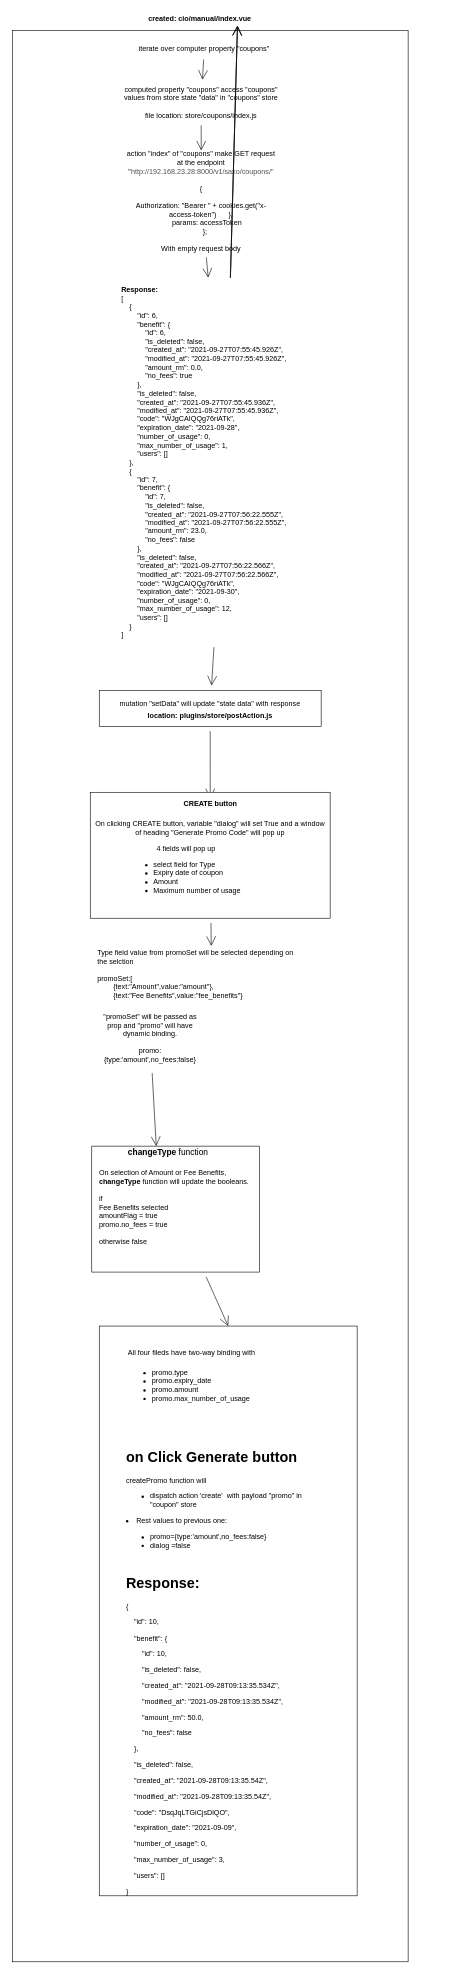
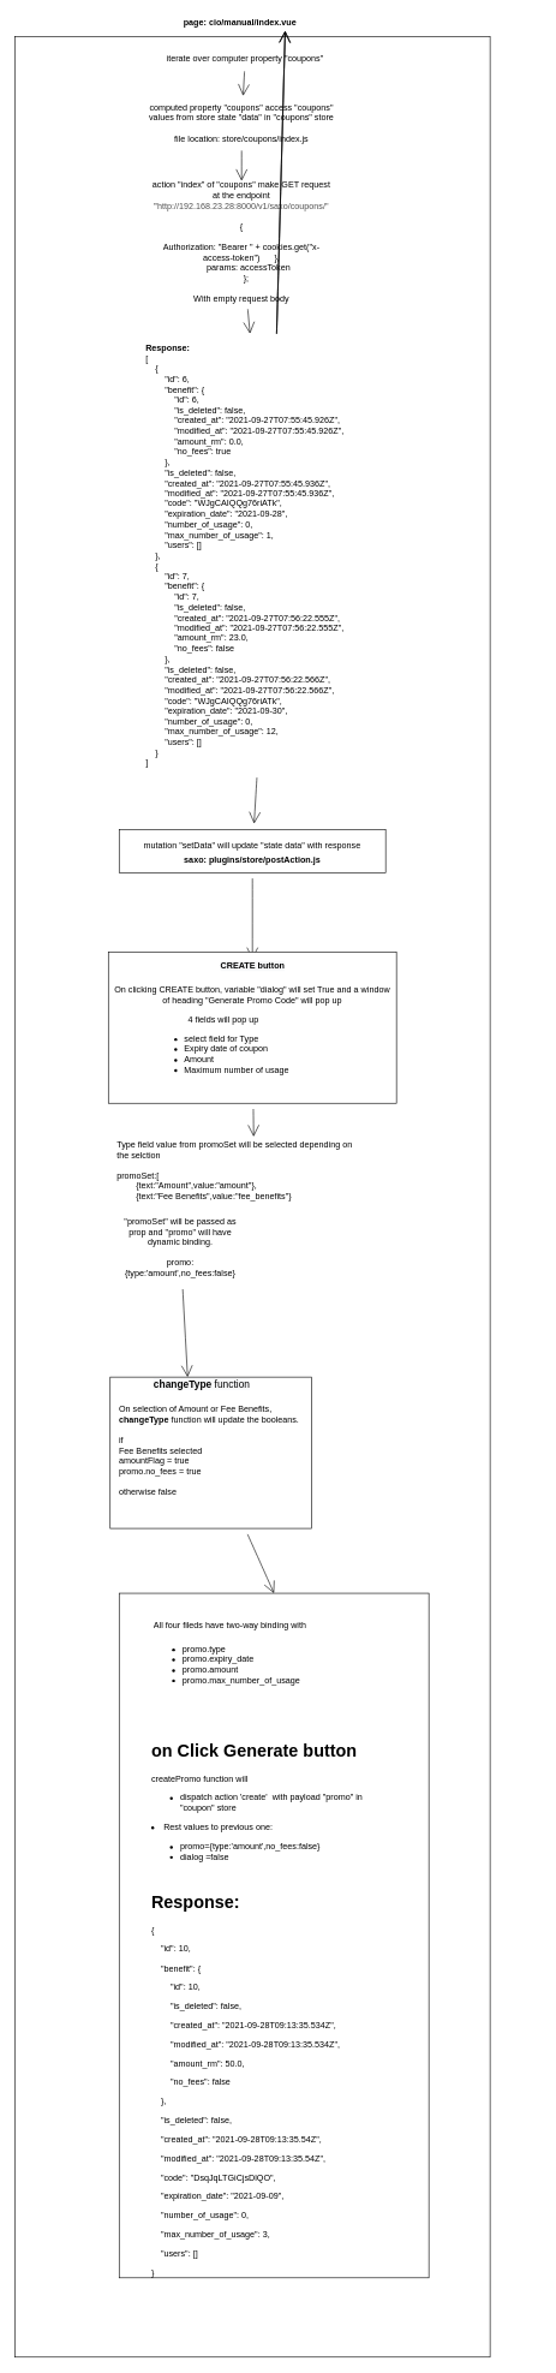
  <mxCell id="0" />
  <mxCell id="1" parent="0" />
  <mxCell id="2" value="" style="rounded=0;whiteSpace=wrap;html=1;hachureGap=4;pointerEvents=0;" vertex="1" parent="1"><mxGeometry x="110" y="1330" width="540" height="530" as="geometry" /></mxCell>
  <mxCell id="3" value="" style="rounded=0;whiteSpace=wrap;html=1;hachureGap=4;pointerEvents=0;" vertex="1" parent="1"><mxGeometry x="210" y="300" width="370" height="820" as="geometry" /></mxCell>
  <mxCell id="4" value="" style="rounded=0;whiteSpace=wrap;html=1;hachureGap=4;pointerEvents=0;" vertex="1" parent="1"><mxGeometry x="20" y="50" width="660" height="3220" as="geometry" /></mxCell>
- <mxCell id="5" value="&lt;b&gt;created: cio/manual/index.vue&lt;/b&gt;" style="text;html=1;strokeColor=none;fillColor=none;align=center;verticalAlign=middle;whiteSpace=wrap;rounded=0;hachureGap=4;pointerEvents=0;" vertex="1" parent="1"><mxGeometry x="222.5" y="20" width="220" height="20" as="geometry" /></mxCell>
+ <mxCell id="5" value="&lt;b&gt;page: cio/manual/index.vue&lt;/b&gt;" style="text;html=1;strokeColor=none;fillColor=none;align=center;verticalAlign=middle;whiteSpace=wrap;rounded=0;hachureGap=4;pointerEvents=0;" vertex="1" parent="1"><mxGeometry x="222.5" y="20" width="220" height="20" as="geometry" /></mxCell>
  <mxCell id="6" style="edgeStyle=none;curved=1;rounded=0;orthogonalLoop=1;jettySize=auto;html=1;endArrow=open;startSize=14;endSize=14;sourcePerimeterSpacing=8;targetPerimeterSpacing=8;" edge="1" parent="1" source="7" target="9"><mxGeometry relative="1" as="geometry" /></mxCell>
  <mxCell id="7" value="iterate over computer property &quot;coupons&quot;&lt;br&gt;" style="text;html=1;strokeColor=none;fillColor=none;align=center;verticalAlign=middle;whiteSpace=wrap;rounded=0;hachureGap=4;pointerEvents=0;" vertex="1" parent="1"><mxGeometry x="210" y="70" width="260" height="20" as="geometry" /></mxCell>
  <mxCell id="8" style="edgeStyle=none;curved=1;rounded=0;orthogonalLoop=1;jettySize=auto;html=1;entryX=0.5;entryY=0;entryDx=0;entryDy=0;endArrow=open;startSize=14;endSize=14;sourcePerimeterSpacing=8;targetPerimeterSpacing=8;" edge="1" parent="1" source="9" target="11"><mxGeometry relative="1" as="geometry" /></mxCell>
  <mxCell id="9" value="computed property &quot;coupons&quot; access &quot;coupons&quot; values from store state &quot;data&quot; in &quot;coupons&quot; store&lt;br&gt;&lt;br&gt;file location: store/coupons/index.js" style="text;html=1;strokeColor=none;fillColor=none;align=center;verticalAlign=middle;whiteSpace=wrap;rounded=0;hachureGap=4;pointerEvents=0;" vertex="1" parent="1"><mxGeometry x="205" y="140" width="260" height="60" as="geometry" /></mxCell>
  <mxCell id="10" style="edgeStyle=none;curved=1;rounded=0;orthogonalLoop=1;jettySize=auto;html=1;endArrow=open;startSize=14;endSize=14;sourcePerimeterSpacing=8;targetPerimeterSpacing=8;" edge="1" parent="1" source="11" target="16"><mxGeometry relative="1" as="geometry" /></mxCell>
  <mxCell id="11" value="action &quot;index&quot; of &quot;coupons&quot; make GET request at the endpoint &quot;&lt;span style=&quot;color: rgb(80 , 80 , 80) ; font-family: &amp;#34;opensans&amp;#34; , &amp;#34;helvetica&amp;#34; , &amp;#34;arial&amp;#34; , sans-serif ; background-color: rgb(255 , 255 , 255)&quot;&gt;http://192.168.23.28:8000/v1/saxo/coupons/&quot;&lt;br&gt;&lt;br&gt;&lt;/span&gt;&lt;div&gt;{&lt;/div&gt;&lt;div&gt;&lt;br&gt;&lt;/div&gt;&lt;div&gt;Authorization: &quot;Bearer &quot; + cookies.get(&quot;x-access-token&quot;)&amp;nbsp; &amp;nbsp; &amp;nbsp; },&lt;/div&gt;&lt;div&gt;&amp;nbsp; &amp;nbsp; &amp;nbsp; params: accessToken&lt;/div&gt;&lt;div&gt;&amp;nbsp; &amp;nbsp; };&lt;/div&gt;&lt;div&gt;&lt;br&gt;&lt;/div&gt;&lt;div&gt;With empty request body&lt;/div&gt;" style="text;html=1;strokeColor=none;fillColor=none;align=center;verticalAlign=middle;whiteSpace=wrap;rounded=0;hachureGap=4;pointerEvents=0;" vertex="1" parent="1"><mxGeometry x="205" y="250" width="260" height="170" as="geometry" /></mxCell>
  <mxCell id="12" style="edgeStyle=none;curved=1;rounded=0;orthogonalLoop=1;jettySize=auto;html=1;endArrow=open;startSize=14;endSize=14;sourcePerimeterSpacing=8;targetPerimeterSpacing=8;" edge="1" parent="1" source="16" target="4"><mxGeometry relative="1" as="geometry" /></mxCell>
  <mxCell id="13" style="edgeStyle=none;curved=1;rounded=0;orthogonalLoop=1;jettySize=auto;html=1;endArrow=open;startSize=14;endSize=14;sourcePerimeterSpacing=8;targetPerimeterSpacing=8;" edge="1" parent="1" source="16" target="4"><mxGeometry relative="1" as="geometry" /></mxCell>
  <mxCell id="14" style="edgeStyle=none;curved=1;rounded=0;orthogonalLoop=1;jettySize=auto;html=1;endArrow=open;startSize=14;endSize=14;sourcePerimeterSpacing=8;targetPerimeterSpacing=8;" edge="1" parent="1" source="16" target="4"><mxGeometry relative="1" as="geometry" /></mxCell>
  <mxCell id="15" style="edgeStyle=none;curved=1;rounded=0;orthogonalLoop=1;jettySize=auto;html=1;endArrow=open;startSize=14;endSize=14;sourcePerimeterSpacing=8;targetPerimeterSpacing=8;" edge="1" parent="1" source="16" target="22"><mxGeometry relative="1" as="geometry" /></mxCell>
  <mxCell id="16" value="&lt;b&gt;Response:&lt;/b&gt;&lt;br&gt;&lt;div&gt;[&lt;/div&gt;&lt;div&gt;&amp;nbsp; &amp;nbsp; {&lt;/div&gt;&lt;div&gt;&amp;nbsp; &amp;nbsp; &amp;nbsp; &amp;nbsp; &quot;id&quot;: 6,&lt;/div&gt;&lt;div&gt;&amp;nbsp; &amp;nbsp; &amp;nbsp; &amp;nbsp; &quot;benefit&quot;: {&lt;/div&gt;&lt;div&gt;&amp;nbsp; &amp;nbsp; &amp;nbsp; &amp;nbsp; &amp;nbsp; &amp;nbsp; &quot;id&quot;: 6,&lt;/div&gt;&lt;div&gt;&amp;nbsp; &amp;nbsp; &amp;nbsp; &amp;nbsp; &amp;nbsp; &amp;nbsp; &quot;is_deleted&quot;: false,&lt;/div&gt;&lt;div&gt;&amp;nbsp; &amp;nbsp; &amp;nbsp; &amp;nbsp; &amp;nbsp; &amp;nbsp; &quot;created_at&quot;: &quot;2021-09-27T07:55:45.926Z&quot;,&lt;/div&gt;&lt;div&gt;&amp;nbsp; &amp;nbsp; &amp;nbsp; &amp;nbsp; &amp;nbsp; &amp;nbsp; &quot;modified_at&quot;: &quot;2021-09-27T07:55:45.926Z&quot;,&lt;/div&gt;&lt;div&gt;&amp;nbsp; &amp;nbsp; &amp;nbsp; &amp;nbsp; &amp;nbsp; &amp;nbsp; &quot;amount_rm&quot;: 0.0,&lt;/div&gt;&lt;div&gt;&amp;nbsp; &amp;nbsp; &amp;nbsp; &amp;nbsp; &amp;nbsp; &amp;nbsp; &quot;no_fees&quot;: true&lt;/div&gt;&lt;div&gt;&amp;nbsp; &amp;nbsp; &amp;nbsp; &amp;nbsp; },&lt;/div&gt;&lt;div&gt;&amp;nbsp; &amp;nbsp; &amp;nbsp; &amp;nbsp; &quot;is_deleted&quot;: false,&lt;/div&gt;&lt;div&gt;&amp;nbsp; &amp;nbsp; &amp;nbsp; &amp;nbsp; &quot;created_at&quot;: &quot;2021-09-27T07:55:45.936Z&quot;,&lt;/div&gt;&lt;div&gt;&amp;nbsp; &amp;nbsp; &amp;nbsp; &amp;nbsp; &quot;modified_at&quot;: &quot;2021-09-27T07:55:45.936Z&quot;,&lt;/div&gt;&lt;div&gt;&amp;nbsp; &amp;nbsp; &amp;nbsp; &amp;nbsp; &quot;code&quot;: &quot;WJgCAIQQg76riATk&quot;,&lt;/div&gt;&lt;div&gt;&amp;nbsp; &amp;nbsp; &amp;nbsp; &amp;nbsp; &quot;expiration_date&quot;: &quot;2021-09-28&quot;,&lt;/div&gt;&lt;div&gt;&amp;nbsp; &amp;nbsp; &amp;nbsp; &amp;nbsp; &quot;number_of_usage&quot;: 0,&lt;/div&gt;&lt;div&gt;&amp;nbsp; &amp;nbsp; &amp;nbsp; &amp;nbsp; &quot;max_number_of_usage&quot;: 1,&lt;/div&gt;&lt;div&gt;&amp;nbsp; &amp;nbsp; &amp;nbsp; &amp;nbsp; &quot;users&quot;: []&lt;/div&gt;&lt;div&gt;&amp;nbsp; &amp;nbsp; },&lt;/div&gt;&lt;div&gt;&amp;nbsp; &amp;nbsp; {&lt;/div&gt;&lt;div&gt;&amp;nbsp; &amp;nbsp; &amp;nbsp; &amp;nbsp; &quot;id&quot;: 7,&lt;/div&gt;&lt;div&gt;&amp;nbsp; &amp;nbsp; &amp;nbsp; &amp;nbsp; &quot;benefit&quot;: {&lt;/div&gt;&lt;div&gt;&amp;nbsp; &amp;nbsp; &amp;nbsp; &amp;nbsp; &amp;nbsp; &amp;nbsp; &quot;id&quot;: 7,&lt;/div&gt;&lt;div&gt;&amp;nbsp; &amp;nbsp; &amp;nbsp; &amp;nbsp; &amp;nbsp; &amp;nbsp; &quot;is_deleted&quot;: false,&lt;/div&gt;&lt;div&gt;&amp;nbsp; &amp;nbsp; &amp;nbsp; &amp;nbsp; &amp;nbsp; &amp;nbsp; &quot;created_at&quot;: &quot;2021-09-27T07:56:22.555Z&quot;,&lt;/div&gt;&lt;div&gt;&amp;nbsp; &amp;nbsp; &amp;nbsp; &amp;nbsp; &amp;nbsp; &amp;nbsp; &quot;modified_at&quot;: &quot;2021-09-27T07:56:22.555Z&quot;,&lt;/div&gt;&lt;div&gt;&amp;nbsp; &amp;nbsp; &amp;nbsp; &amp;nbsp; &amp;nbsp; &amp;nbsp; &quot;amount_rm&quot;: 23.0,&lt;/div&gt;&lt;div&gt;&amp;nbsp; &amp;nbsp; &amp;nbsp; &amp;nbsp; &amp;nbsp; &amp;nbsp; &quot;no_fees&quot;: false&lt;/div&gt;&lt;div&gt;&amp;nbsp; &amp;nbsp; &amp;nbsp; &amp;nbsp; },&lt;/div&gt;&lt;div&gt;&amp;nbsp; &amp;nbsp; &amp;nbsp; &amp;nbsp; &quot;is_deleted&quot;: false,&lt;/div&gt;&lt;div&gt;&amp;nbsp; &amp;nbsp; &amp;nbsp; &amp;nbsp; &quot;created_at&quot;: &quot;2021-09-27T07:56:22.566Z&quot;,&lt;/div&gt;&lt;div&gt;&amp;nbsp; &amp;nbsp; &amp;nbsp; &amp;nbsp; &quot;modified_at&quot;: &quot;2021-09-27T07:56:22.566Z&quot;,&lt;/div&gt;&lt;div&gt;&amp;nbsp; &amp;nbsp; &amp;nbsp; &amp;nbsp; &quot;code&quot;: &quot;WJgCAIQQg76riATk&quot;,&lt;/div&gt;&lt;div&gt;&amp;nbsp; &amp;nbsp; &amp;nbsp; &amp;nbsp; &quot;expiration_date&quot;: &quot;2021-09-30&quot;,&lt;/div&gt;&lt;div&gt;&amp;nbsp; &amp;nbsp; &amp;nbsp; &amp;nbsp; &quot;number_of_usage&quot;: 0,&lt;/div&gt;&lt;div&gt;&amp;nbsp; &amp;nbsp; &amp;nbsp; &amp;nbsp; &quot;max_number_of_usage&quot;: 12,&lt;/div&gt;&lt;div&gt;&amp;nbsp; &amp;nbsp; &amp;nbsp; &amp;nbsp; &quot;users&quot;: []&lt;/div&gt;&lt;div&gt;&amp;nbsp; &amp;nbsp; }&lt;/div&gt;&lt;div&gt;]&lt;/div&gt;" style="text;html=1;strokeColor=none;fillColor=none;align=left;verticalAlign=middle;whiteSpace=wrap;rounded=0;hachureGap=4;pointerEvents=0;" vertex="1" parent="1"><mxGeometry x="200" y="470" width="350" height="600" as="geometry" /></mxCell>
  <mxCell id="17" value="&lt;div style=&quot;text-align: left&quot;&gt;&lt;br&gt;&lt;/div&gt;" style="text;html=1;strokeColor=none;fillColor=none;align=center;verticalAlign=middle;whiteSpace=wrap;rounded=0;hachureGap=4;pointerEvents=0;" vertex="1" parent="1"><mxGeometry x="590" y="310" width="160" height="170" as="geometry" /></mxCell>
  <mxCell id="18" value="promoSet:[&lt;br&gt;&amp;nbsp; &amp;nbsp; &amp;nbsp; &amp;nbsp; {text:&quot;Amount&quot;,value:&quot;amount&quot;},&lt;br&gt;&amp;nbsp; &amp;nbsp; &amp;nbsp; &amp;nbsp; {text:&quot;Fee Benefits&quot;,value:&quot;fee_benefits&quot;}" style="text;html=1;strokeColor=none;fillColor=none;align=left;verticalAlign=middle;whiteSpace=wrap;rounded=0;hachureGap=4;pointerEvents=0;" vertex="1" parent="1"><mxGeometry x="160" y="1590" width="260" height="110" as="geometry" /></mxCell>
  <mxCell id="19" style="edgeStyle=none;curved=1;rounded=0;orthogonalLoop=1;jettySize=auto;html=1;entryX=0;entryY=0;entryDx=0;entryDy=0;endArrow=open;startSize=14;endSize=14;sourcePerimeterSpacing=8;targetPerimeterSpacing=8;" edge="1" parent="1" source="20" target="38"><mxGeometry relative="1" as="geometry" /></mxCell>
  <mxCell id="20" value="&lt;span style=&quot;text-align: left&quot;&gt;&quot;promoSet&quot; will be passed as prop and &quot;promo&quot; will have dynamic binding.&lt;/span&gt;&lt;br style=&quot;text-align: left&quot;&gt;&lt;br&gt;promo:{type:'amount',no_fees:false}" style="text;html=1;strokeColor=none;fillColor=none;align=center;verticalAlign=middle;whiteSpace=wrap;rounded=0;hachureGap=4;pointerEvents=0;" vertex="1" parent="1"><mxGeometry x="160" y="1680" width="180" height="100" as="geometry" /></mxCell>
  <mxCell id="21" style="edgeStyle=none;curved=1;rounded=0;orthogonalLoop=1;jettySize=auto;html=1;entryX=0.5;entryY=0;entryDx=0;entryDy=0;endArrow=open;startSize=14;endSize=14;sourcePerimeterSpacing=8;targetPerimeterSpacing=8;" edge="1" parent="1" source="22" target="37"><mxGeometry relative="1" as="geometry" /></mxCell>
  <mxCell id="22" value="" style="rounded=0;whiteSpace=wrap;html=1;hachureGap=4;pointerEvents=0;" vertex="1" parent="1"><mxGeometry x="165" y="1150" width="370" height="60" as="geometry" /></mxCell>
  <mxCell id="23" value="mutation &quot;setData&quot; will update &quot;state data&quot; with response" style="text;html=1;strokeColor=none;fillColor=none;align=center;verticalAlign=middle;whiteSpace=wrap;rounded=0;hachureGap=4;pointerEvents=0;" vertex="1" parent="1"><mxGeometry x="155" y="1163" width="390" height="20" as="geometry" /></mxCell>
  <mxCell id="24" style="edgeStyle=none;curved=1;rounded=0;orthogonalLoop=1;jettySize=auto;html=1;entryX=0.5;entryY=0;entryDx=0;entryDy=0;endArrow=open;startSize=14;endSize=14;sourcePerimeterSpacing=8;targetPerimeterSpacing=8;" edge="1" parent="1" source="25" target="27"><mxGeometry relative="1" as="geometry" /></mxCell>
  <mxCell id="25" value="" style="rounded=0;whiteSpace=wrap;html=1;hachureGap=4;pointerEvents=0;" vertex="1" parent="1"><mxGeometry x="152.5" y="1910" width="280" height="210" as="geometry" /></mxCell>
  <mxCell id="26" value="&lt;br&gt;&lt;div&gt;On selection of Amount or Fee&amp;nbsp;Benefits, &lt;b&gt;changeType&lt;/b&gt; function will update the booleans.&lt;/div&gt;&lt;div&gt;&lt;span&gt;&lt;br&gt;&lt;/span&gt;&lt;/div&gt;&lt;div&gt;&lt;span&gt;if&amp;nbsp;&lt;/span&gt;&lt;/div&gt;Fee Benefits selected&lt;div&gt;&lt;span&gt;amountFlag = true&lt;/span&gt;&lt;/div&gt;&lt;div&gt;promo.no_fees = true&lt;/div&gt;&lt;div&gt;&lt;br&gt;&lt;/div&gt;&lt;div&gt;otherwise false&lt;/div&gt;" style="text;html=1;strokeColor=none;fillColor=none;align=left;verticalAlign=middle;whiteSpace=wrap;rounded=0;hachureGap=4;pointerEvents=0;" vertex="1" parent="1"><mxGeometry x="162.5" y="1920" width="280" height="170" as="geometry" /></mxCell>
  <mxCell id="27" value="" style="rounded=0;whiteSpace=wrap;html=1;hachureGap=4;pointerEvents=0;" vertex="1" parent="1"><mxGeometry x="165" y="2210" width="430" height="950" as="geometry" /></mxCell>
  <mxCell id="28" value="&lt;h1&gt;&lt;span style=&quot;font-size: 12px ; font-weight: normal&quot;&gt;All four fileds have two-way binding with&lt;/span&gt;&lt;br&gt;&lt;/h1&gt;&lt;p&gt;&lt;/p&gt;&lt;ul&gt;&lt;li&gt;promo.type&lt;/li&gt;&lt;li&gt;promo.expiry_date&lt;/li&gt;&lt;li&gt;promo.amount&lt;br&gt;&lt;/li&gt;&lt;li&gt;promo.max_number_of_usage&lt;br&gt;&lt;/li&gt;&lt;/ul&gt;&lt;p&gt;&lt;/p&gt;" style="text;html=1;strokeColor=none;fillColor=none;spacing=5;spacingTop=-20;whiteSpace=wrap;overflow=hidden;rounded=0;hachureGap=4;pointerEvents=0;" vertex="1" parent="1"><mxGeometry x="207.5" y="2230" width="250" height="160" as="geometry" /></mxCell>
  <mxCell id="29" value="&lt;h1&gt;on Click Generate button&lt;/h1&gt;&lt;p&gt;createPromo function will&lt;br&gt;&lt;/p&gt;&lt;p&gt;&lt;/p&gt;&lt;ul&gt;&lt;li&gt;dispatch action 'create'&amp;nbsp; with payload &quot;promo&quot; in &quot;coupon&quot; store&lt;br&gt;&lt;/li&gt;&lt;/ul&gt;&lt;p&gt;&lt;/p&gt;&lt;li&gt;Rest values to previous one:&lt;/li&gt;&lt;ul&gt;&lt;li&gt;promo={type:'amount',no_fees:false}&lt;/li&gt;&lt;li&gt;dialog =false&lt;br&gt;&lt;/li&gt;&lt;/ul&gt;" style="text;html=1;strokeColor=none;fillColor=none;spacing=5;spacingTop=-20;whiteSpace=wrap;overflow=hidden;rounded=0;hachureGap=4;pointerEvents=0;" vertex="1" parent="1"><mxGeometry x="205" y="2410" width="325" height="200" as="geometry" /></mxCell>
  <mxCell id="30" style="edgeStyle=none;curved=1;rounded=0;orthogonalLoop=1;jettySize=auto;html=1;entryX=0.581;entryY=0.033;entryDx=0;entryDy=0;entryPerimeter=0;endArrow=open;startSize=14;endSize=14;sourcePerimeterSpacing=8;targetPerimeterSpacing=8;" edge="1" parent="1" source="31" target="35"><mxGeometry relative="1" as="geometry" /></mxCell>
  <mxCell id="31" value="" style="rounded=0;whiteSpace=wrap;html=1;hachureGap=4;pointerEvents=0;" vertex="1" parent="1"><mxGeometry x="150" y="1320" width="400" height="210" as="geometry" /></mxCell>
  <mxCell id="32" value="&lt;h1&gt;Response:&lt;/h1&gt;&lt;p&gt;{&lt;/p&gt;&lt;p&gt;&amp;nbsp; &amp;nbsp; &quot;id&quot;: 10,&lt;/p&gt;&lt;p&gt;&amp;nbsp; &amp;nbsp; &quot;benefit&quot;: {&lt;/p&gt;&lt;p&gt;&amp;nbsp; &amp;nbsp; &amp;nbsp; &amp;nbsp; &quot;id&quot;: 10,&lt;/p&gt;&lt;p&gt;&amp;nbsp; &amp;nbsp; &amp;nbsp; &amp;nbsp; &quot;is_deleted&quot;: false,&lt;/p&gt;&lt;p&gt;&amp;nbsp; &amp;nbsp; &amp;nbsp; &amp;nbsp; &quot;created_at&quot;: &quot;2021-09-28T09:13:35.534Z&quot;,&lt;/p&gt;&lt;p&gt;&amp;nbsp; &amp;nbsp; &amp;nbsp; &amp;nbsp; &quot;modified_at&quot;: &quot;2021-09-28T09:13:35.534Z&quot;,&lt;/p&gt;&lt;p&gt;&amp;nbsp; &amp;nbsp; &amp;nbsp; &amp;nbsp; &quot;amount_rm&quot;: 50.0,&lt;/p&gt;&lt;p&gt;&amp;nbsp; &amp;nbsp; &amp;nbsp; &amp;nbsp; &quot;no_fees&quot;: false&lt;/p&gt;&lt;p&gt;&amp;nbsp; &amp;nbsp; },&lt;/p&gt;&lt;p&gt;&amp;nbsp; &amp;nbsp; &quot;is_deleted&quot;: false,&lt;/p&gt;&lt;p&gt;&amp;nbsp; &amp;nbsp; &quot;created_at&quot;: &quot;2021-09-28T09:13:35.54Z&quot;,&lt;/p&gt;&lt;p&gt;&amp;nbsp; &amp;nbsp; &quot;modified_at&quot;: &quot;2021-09-28T09:13:35.54Z&quot;,&lt;/p&gt;&lt;p&gt;&amp;nbsp; &amp;nbsp; &quot;code&quot;: &quot;DsqJqLTGiCjsDlQO&quot;,&lt;/p&gt;&lt;p&gt;&amp;nbsp; &amp;nbsp; &quot;expiration_date&quot;: &quot;2021-09-09&quot;,&lt;/p&gt;&lt;p&gt;&amp;nbsp; &amp;nbsp; &quot;number_of_usage&quot;: 0,&lt;/p&gt;&lt;p&gt;&amp;nbsp; &amp;nbsp; &quot;max_number_of_usage&quot;: 3,&lt;/p&gt;&lt;p&gt;&amp;nbsp; &amp;nbsp; &quot;users&quot;: []&lt;/p&gt;&lt;p&gt;}&lt;/p&gt;" style="text;html=1;strokeColor=none;fillColor=none;spacing=5;spacingTop=-20;whiteSpace=wrap;overflow=hidden;rounded=0;hachureGap=4;pointerEvents=0;" vertex="1" parent="1"><mxGeometry x="205" y="2620" width="340" height="550" as="geometry" /></mxCell>
- <mxCell id="33" value="&lt;b&gt;location: plugins/store/postAction.js&lt;/b&gt;" style="text;html=1;strokeColor=none;fillColor=none;align=center;verticalAlign=middle;whiteSpace=wrap;rounded=0;hachureGap=4;pointerEvents=0;" vertex="1" parent="1"><mxGeometry x="155" y="1183" width="390" height="20" as="geometry" /></mxCell>
+ <mxCell id="33" value="&lt;b&gt;saxo: plugins/store/postAction.js&lt;/b&gt;" style="text;html=1;strokeColor=none;fillColor=none;align=center;verticalAlign=middle;whiteSpace=wrap;rounded=0;hachureGap=4;pointerEvents=0;" vertex="1" parent="1"><mxGeometry x="155" y="1183" width="390" height="20" as="geometry" /></mxCell>
  <mxCell id="34" value="4 fields will pop up&lt;br&gt;&lt;ul&gt;&lt;li style=&quot;text-align: left&quot;&gt;select field for Type&lt;/li&gt;&lt;li style=&quot;text-align: left&quot;&gt;Expiry date of coupon&lt;/li&gt;&lt;li style=&quot;text-align: left&quot;&gt;Amount&lt;/li&gt;&lt;li style=&quot;text-align: left&quot;&gt;Maximum number of usage&amp;nbsp;&lt;/li&gt;&lt;/ul&gt;" style="text;html=1;strokeColor=none;fillColor=none;align=center;verticalAlign=middle;whiteSpace=wrap;rounded=0;hachureGap=4;pointerEvents=0;" vertex="1" parent="1"><mxGeometry x="120" y="1410" width="380" height="90" as="geometry" /></mxCell>
  <mxCell id="35" value="Type field value from promoSet will be selected depending on the selction&amp;nbsp;" style="text;html=1;strokeColor=none;fillColor=none;align=left;verticalAlign=middle;whiteSpace=wrap;rounded=0;hachureGap=4;pointerEvents=0;" vertex="1" parent="1"><mxGeometry x="160" y="1575" width="330" height="40" as="geometry" /></mxCell>
  <mxCell id="36" value="On clicking CREATE button, variable &quot;dialog&quot; will set True and a window of heading &quot;Generate Promo Code&quot; will pop up" style="text;html=1;strokeColor=none;fillColor=none;align=center;verticalAlign=middle;whiteSpace=wrap;rounded=0;hachureGap=4;pointerEvents=0;" vertex="1" parent="1"><mxGeometry x="155" y="1350" width="390" height="60" as="geometry" /></mxCell>
  <mxCell id="37" value="&lt;span style=&quot;color: rgb(0, 0, 0); font-family: helvetica; font-size: 12px; font-style: normal; letter-spacing: normal; text-align: center; text-indent: 0px; text-transform: none; word-spacing: 0px; background-color: rgb(248, 249, 250); display: inline; float: none;&quot;&gt;CREATE button&lt;/span&gt;" style="text;html=1;strokeColor=none;fillColor=none;align=center;verticalAlign=middle;whiteSpace=wrap;rounded=0;hachureGap=4;pointerEvents=0;fontStyle=1" vertex="1" parent="1"><mxGeometry x="286.5" y="1330" width="127" height="20" as="geometry" /></mxCell>
  <mxCell id="38" value="&lt;font style=&quot;font-size: 14px&quot;&gt;&lt;b style=&quot;color: rgb(0 , 0 , 0) ; font-family: &amp;#34;helvetica&amp;#34; ; font-style: normal ; letter-spacing: normal ; text-align: left ; text-indent: 0px ; text-transform: none ; word-spacing: 0px ; background-color: rgb(248 , 249 , 250)&quot;&gt;changeType&lt;/b&gt;&lt;span style=&quot;color: rgb(0 , 0 , 0) ; font-family: &amp;#34;helvetica&amp;#34; ; font-style: normal ; font-weight: 400 ; letter-spacing: normal ; text-align: left ; text-indent: 0px ; text-transform: none ; word-spacing: 0px ; background-color: rgb(248 , 249 , 250) ; display: inline ; float: none&quot;&gt;&amp;nbsp;function&lt;/span&gt;&lt;/font&gt;" style="text;html=1;strokeColor=none;fillColor=none;align=center;verticalAlign=middle;whiteSpace=wrap;rounded=0;hachureGap=4;pointerEvents=0;" vertex="1" parent="1"><mxGeometry x="260" y="1910" width="40" height="20" as="geometry" /></mxCell>
